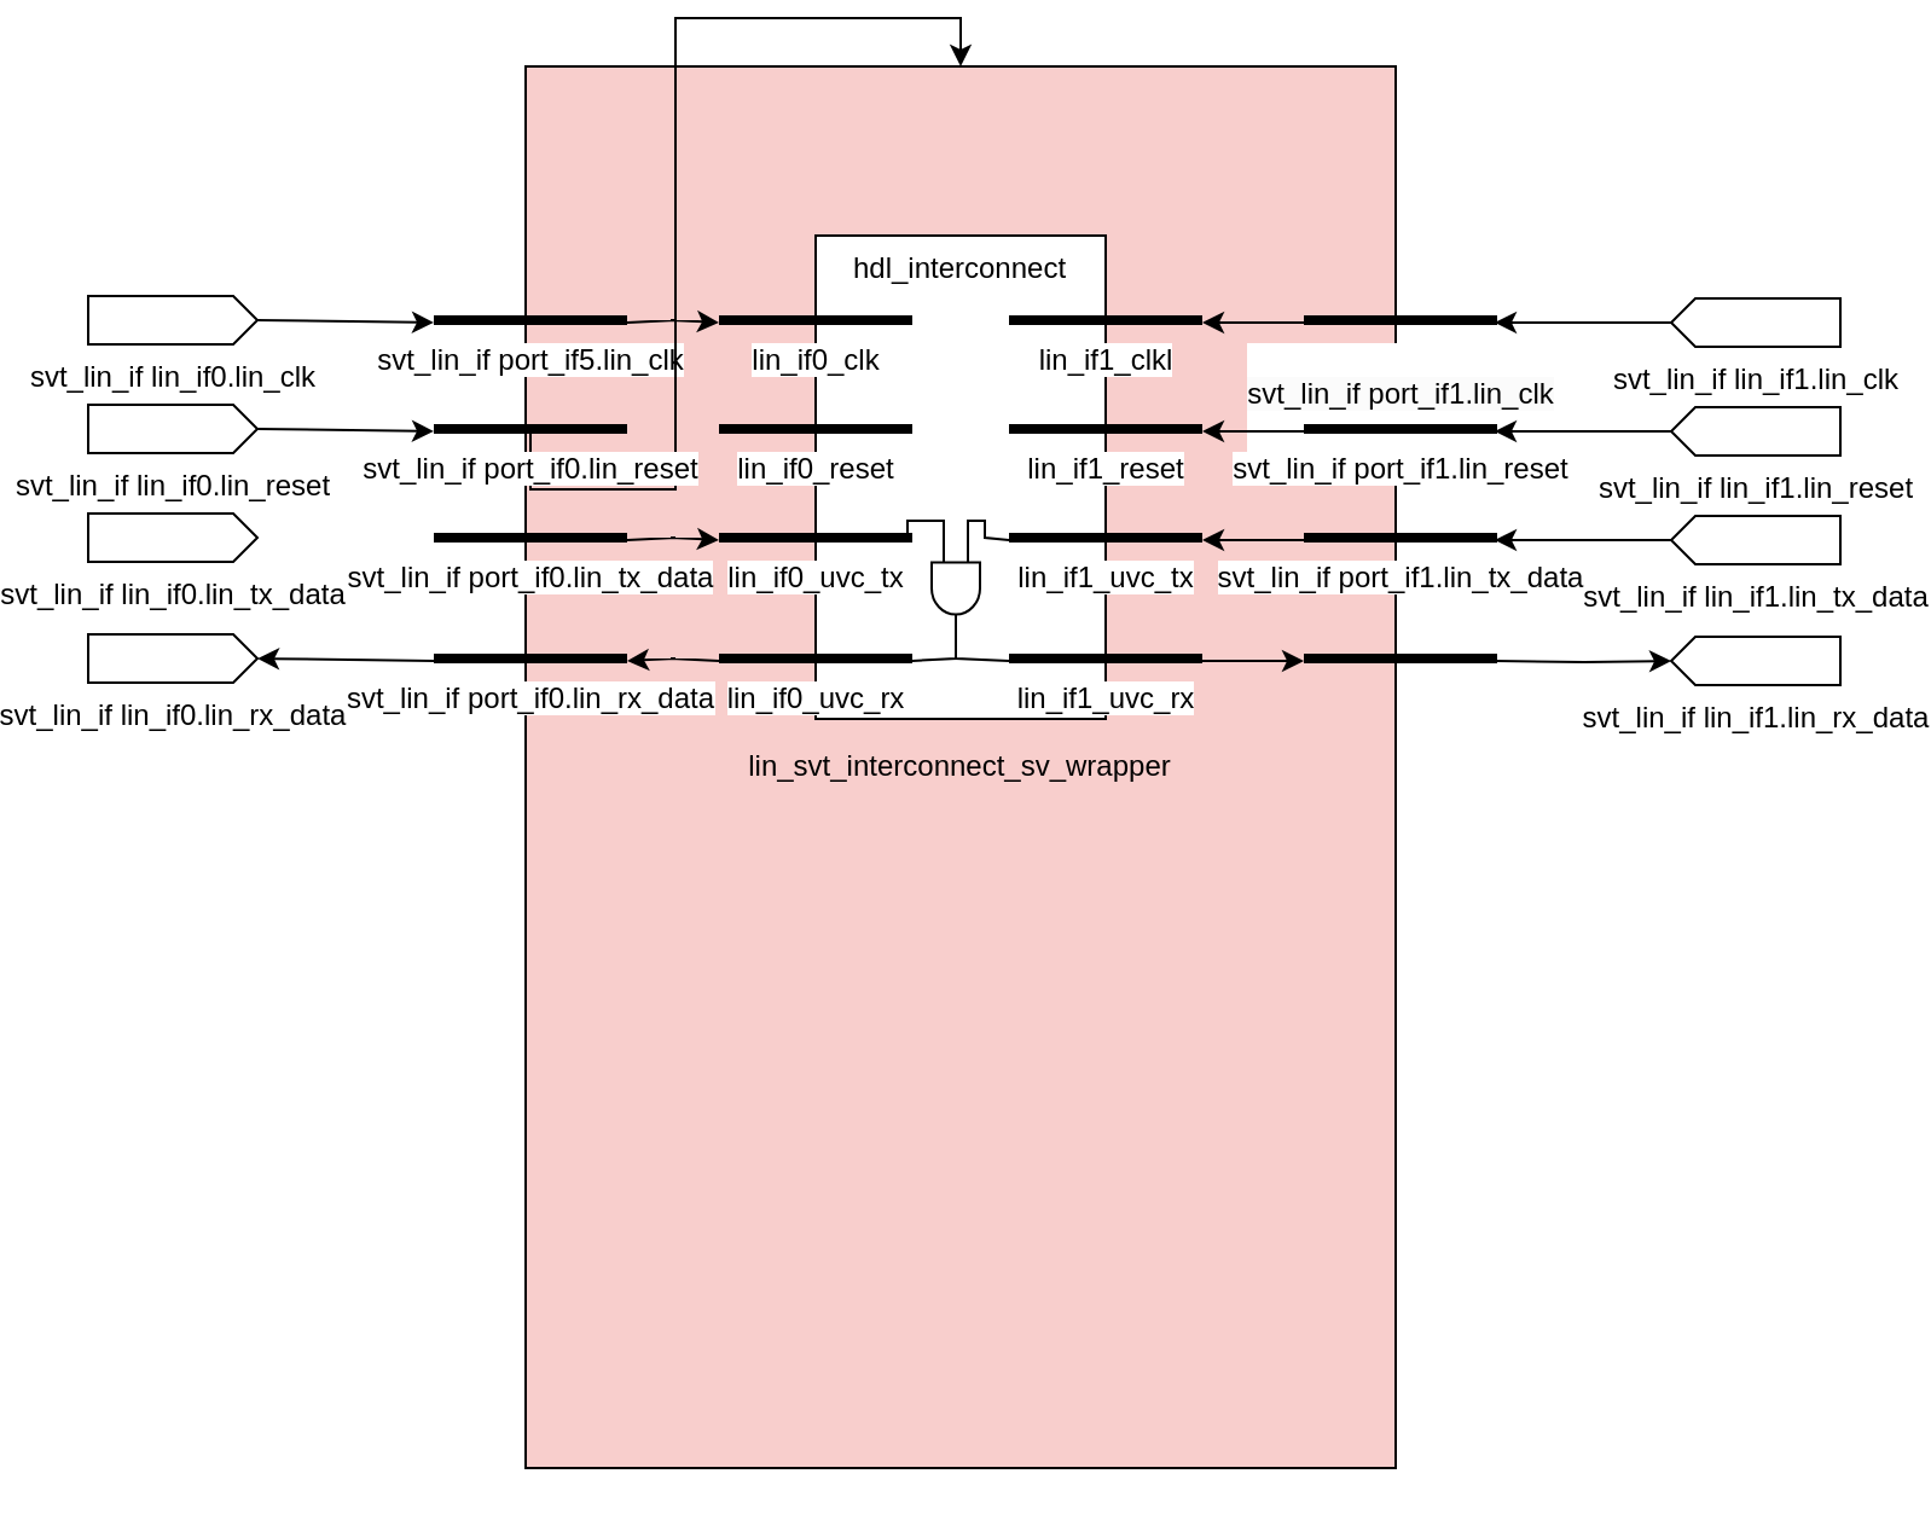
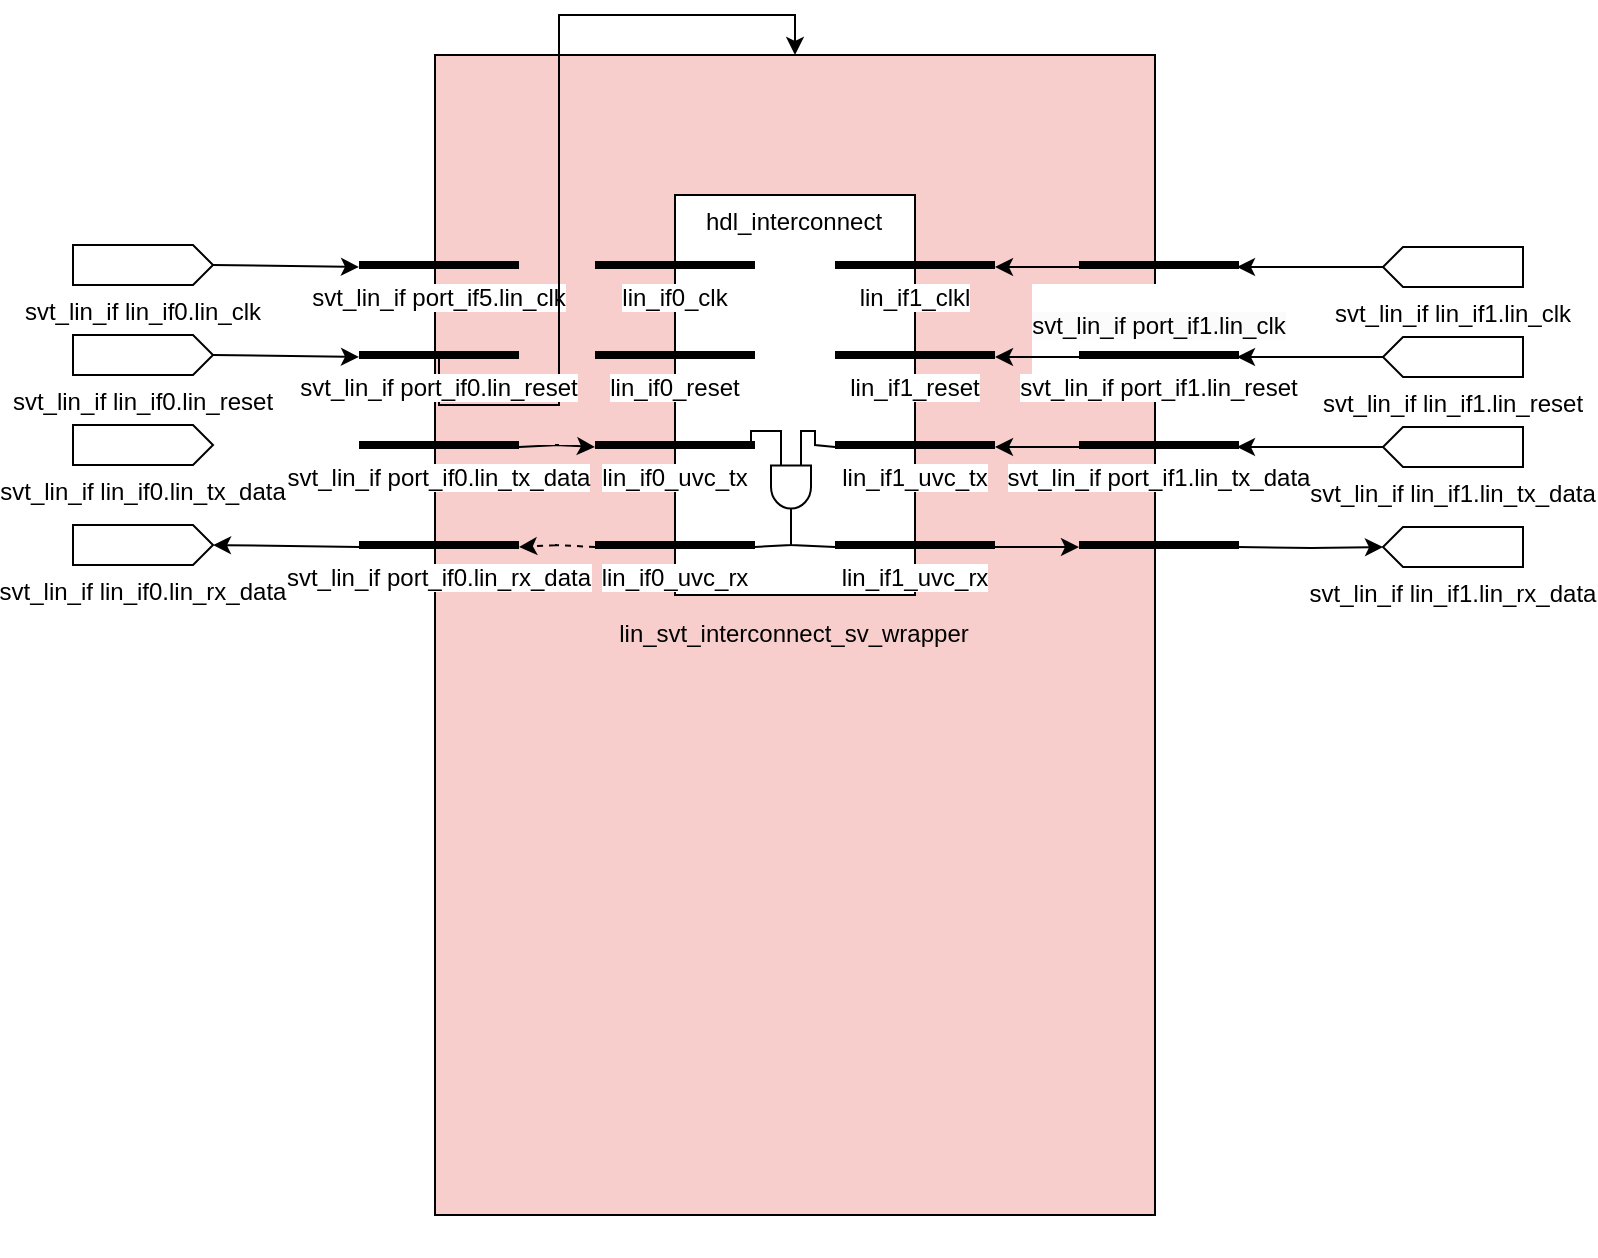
  <mxCell id="0" />
  <mxCell id="1" parent="0" />
  <mxCell id="2" style="edgeStyle=orthogonalEdgeStyle;rounded=0;orthogonalLoop=1;jettySize=auto;html=1;entryX=1;entryY=0.5;entryDx=0;entryDy=0;entryPerimeter=0;" edge="1" parent="1" source="12" target="26"><mxGeometry relative="1" as="geometry" /></mxCell>
  <mxCell id="3" value="lin_svt_interconnect_sv_wrapper" style="rounded=0;whiteSpace=wrap;html=1;fillColor=#f8cecc;" vertex="1" parent="1"><mxGeometry x="201" y="20" width="360" height="580" as="geometry" /></mxCell>
  <mxCell id="4" value="&lt;div style=&quot;&quot;&gt;&lt;span style=&quot;background-color: initial;&quot;&gt;hdl_interconnect&lt;/span&gt;&lt;/div&gt;" style="rounded=0;whiteSpace=wrap;html=1;align=center;verticalAlign=top;" vertex="1" parent="1"><mxGeometry x="321" y="90" width="120" height="200" as="geometry" /></mxCell>
- <mxCell id="5" style="edgeStyle=orthogonalEdgeStyle;rounded=0;orthogonalLoop=1;jettySize=auto;html=1;" edge="1" parent="1" source="6" target="35"><mxGeometry relative="1" as="geometry" /></mxCell>
  <mxCell id="6" value="svt_lin_if port_if5.lin_clk" style="line;strokeWidth=4;html=1;perimeter=backbonePerimeter;points=[];outlineConnect=0;" vertex="1" parent="1"><mxGeometry x="163" y="120" width="80" height="10" as="geometry" /></mxCell>
  <mxCell id="7" style="edgeStyle=orthogonalEdgeStyle;rounded=0;orthogonalLoop=1;jettySize=auto;html=1;" edge="1" parent="1" source="8" target="3"><mxGeometry relative="1" as="geometry" /></mxCell>
  <mxCell id="8" value="svt_lin_if port_if0.lin_reset" style="line;strokeWidth=4;html=1;perimeter=backbonePerimeter;points=[];outlineConnect=0;" vertex="1" parent="1"><mxGeometry x="163" y="165" width="80" height="10" as="geometry" /></mxCell>
  <mxCell id="9" style="edgeStyle=orthogonalEdgeStyle;rounded=0;orthogonalLoop=1;jettySize=auto;html=1;" edge="1" parent="1" source="10" target="37"><mxGeometry relative="1" as="geometry" /></mxCell>
  <mxCell id="10" value="svt_lin_if port_if0.lin_tx_data" style="line;strokeWidth=4;html=1;perimeter=backbonePerimeter;points=[];outlineConnect=0;" vertex="1" parent="1"><mxGeometry x="163" y="210" width="80" height="10" as="geometry" /></mxCell>
- <mxCell id="11" style="edgeStyle=orthogonalEdgeStyle;rounded=0;orthogonalLoop=1;jettySize=auto;html=1;" edge="1" parent="1" source="38" target="12"><mxGeometry relative="1" as="geometry" /></mxCell>
+ <mxCell id="11" style="edgeStyle=orthogonalEdgeStyle;rounded=0;orthogonalLoop=1;jettySize=auto;html=1;dashed=1;" edge="1" parent="1" source="38" target="12"><mxGeometry relative="1" as="geometry" /></mxCell>
  <mxCell id="12" value="svt_lin_if port_if0.lin_rx_data" style="line;strokeWidth=4;html=1;perimeter=backbonePerimeter;points=[];outlineConnect=0;" vertex="1" parent="1"><mxGeometry x="163" y="260" width="80" height="10" as="geometry" /></mxCell>
  <mxCell id="13" style="edgeStyle=orthogonalEdgeStyle;rounded=0;orthogonalLoop=1;jettySize=auto;html=1;" edge="1" parent="1" source="14" target="39"><mxGeometry relative="1" as="geometry" /></mxCell>
  <mxCell id="14" value="&#10;&lt;span style=&quot;color: rgb(0, 0, 0); font-family: Helvetica; font-size: 12px; font-style: normal; font-variant-ligatures: normal; font-variant-caps: normal; font-weight: 400; letter-spacing: normal; orphans: 2; text-align: center; text-indent: 0px; text-transform: none; widows: 2; word-spacing: 0px; -webkit-text-stroke-width: 0px; background-color: rgb(251, 251, 251); text-decoration-thickness: initial; text-decoration-style: initial; text-decoration-color: initial; float: none; display: inline !important;&quot;&gt;svt_lin_if port_if1.lin_clk&lt;/span&gt;&#10;&#10;" style="line;strokeWidth=4;html=1;perimeter=backbonePerimeter;points=[];outlineConnect=0;" vertex="1" parent="1"><mxGeometry x="523" y="120" width="80" height="10" as="geometry" /></mxCell>
  <mxCell id="15" style="edgeStyle=orthogonalEdgeStyle;rounded=0;orthogonalLoop=1;jettySize=auto;html=1;" edge="1" parent="1" source="16" target="40"><mxGeometry relative="1" as="geometry" /></mxCell>
  <mxCell id="16" value="svt_lin_if port_if1.lin_reset" style="line;strokeWidth=4;html=1;perimeter=backbonePerimeter;points=[];outlineConnect=0;" vertex="1" parent="1"><mxGeometry x="523" y="165" width="80" height="10" as="geometry" /></mxCell>
  <mxCell id="17" style="edgeStyle=orthogonalEdgeStyle;rounded=0;orthogonalLoop=1;jettySize=auto;html=1;" edge="1" parent="1" source="18" target="41"><mxGeometry relative="1" as="geometry" /></mxCell>
  <mxCell id="18" value="svt_lin_if port_if1.lin_tx_data" style="line;strokeWidth=4;html=1;perimeter=backbonePerimeter;points=[];outlineConnect=0;" vertex="1" parent="1"><mxGeometry x="523" y="210" width="80" height="10" as="geometry" /></mxCell>
  <mxCell id="19" style="edgeStyle=orthogonalEdgeStyle;rounded=0;orthogonalLoop=1;jettySize=auto;html=1;" edge="1" parent="1" source="42" target="20"><mxGeometry relative="1" as="geometry" /></mxCell>
  <mxCell id="20" value="" style="line;strokeWidth=4;html=1;perimeter=backbonePerimeter;points=[];outlineConnect=0;" vertex="1" parent="1"><mxGeometry x="523" y="260" width="80" height="10" as="geometry" /></mxCell>
  <mxCell id="21" style="edgeStyle=orthogonalEdgeStyle;rounded=0;orthogonalLoop=1;jettySize=auto;html=1;exitX=1;exitY=0.5;exitDx=0;exitDy=0;exitPerimeter=0;" edge="1" parent="1" source="22" target="6"><mxGeometry relative="1" as="geometry" /></mxCell>
  <mxCell id="22" value="svt_lin_if lin_if0.lin_clk" style="shape=mxgraph.arrows2.arrow;verticalLabelPosition=bottom;shadow=0;dashed=0;align=center;html=1;verticalAlign=top;strokeWidth=1;dy=0;dx=10;notch=0;" vertex="1" parent="1"><mxGeometry x="20" y="115" width="70" height="20" as="geometry" /></mxCell>
  <mxCell id="23" style="edgeStyle=orthogonalEdgeStyle;rounded=0;orthogonalLoop=1;jettySize=auto;html=1;exitX=1;exitY=0.5;exitDx=0;exitDy=0;exitPerimeter=0;" edge="1" parent="1" source="24" target="8"><mxGeometry relative="1" as="geometry" /></mxCell>
  <mxCell id="24" value="svt_lin_if lin_if0.lin_reset" style="shape=mxgraph.arrows2.arrow;verticalLabelPosition=bottom;shadow=0;dashed=0;align=center;html=1;verticalAlign=top;strokeWidth=1;dy=0;dx=10;notch=0;" vertex="1" parent="1"><mxGeometry x="20" y="160" width="70" height="20" as="geometry" /></mxCell>
  <mxCell id="25" value="svt_lin_if lin_if0.lin_tx_data" style="shape=mxgraph.arrows2.arrow;verticalLabelPosition=bottom;shadow=0;dashed=0;align=center;html=1;verticalAlign=top;strokeWidth=1;dy=0;dx=10;notch=0;" vertex="1" parent="1"><mxGeometry x="20" y="205" width="70" height="20" as="geometry" /></mxCell>
  <mxCell id="26" value="svt_lin_if lin_if0.lin_rx_data" style="shape=mxgraph.arrows2.arrow;verticalLabelPosition=bottom;shadow=0;dashed=0;align=center;html=1;verticalAlign=top;strokeWidth=1;dy=0;dx=10;notch=0;" vertex="1" parent="1"><mxGeometry x="20" y="255" width="70" height="20" as="geometry" /></mxCell>
  <mxCell id="27" style="edgeStyle=orthogonalEdgeStyle;rounded=0;orthogonalLoop=1;jettySize=auto;html=1;exitX=1;exitY=0.5;exitDx=0;exitDy=0;exitPerimeter=0;" edge="1" parent="1" source="28"><mxGeometry relative="1" as="geometry"><mxPoint x="602" y="126" as="targetPoint" /></mxGeometry></mxCell>
  <mxCell id="28" value="svt_lin_if lin_if1.lin_clk" style="shape=mxgraph.arrows2.arrow;verticalLabelPosition=bottom;shadow=0;dashed=0;align=center;html=1;verticalAlign=top;strokeWidth=1;dy=0;dx=10;notch=0;direction=west;" vertex="1" parent="1"><mxGeometry x="675" y="116" width="70" height="20" as="geometry" /></mxCell>
  <mxCell id="29" style="edgeStyle=orthogonalEdgeStyle;rounded=0;orthogonalLoop=1;jettySize=auto;html=1;exitX=1;exitY=0.5;exitDx=0;exitDy=0;exitPerimeter=0;" edge="1" parent="1" source="30"><mxGeometry relative="1" as="geometry"><mxPoint x="602" y="171" as="targetPoint" /></mxGeometry></mxCell>
  <mxCell id="30" value="svt_lin_if lin_if1.lin_reset" style="shape=mxgraph.arrows2.arrow;verticalLabelPosition=bottom;shadow=0;dashed=0;align=center;html=1;verticalAlign=top;strokeWidth=1;dy=0;dx=10;notch=0;direction=west;" vertex="1" parent="1"><mxGeometry x="675" y="161" width="70" height="20" as="geometry" /></mxCell>
  <mxCell id="31" style="edgeStyle=orthogonalEdgeStyle;rounded=0;orthogonalLoop=1;jettySize=auto;html=1;exitX=1;exitY=0.5;exitDx=0;exitDy=0;exitPerimeter=0;" edge="1" parent="1" source="32"><mxGeometry relative="1" as="geometry"><mxPoint x="602" y="216" as="targetPoint" /></mxGeometry></mxCell>
  <mxCell id="32" value="svt_lin_if lin_if1.lin_tx_data" style="shape=mxgraph.arrows2.arrow;verticalLabelPosition=bottom;shadow=0;dashed=0;align=center;html=1;verticalAlign=top;strokeWidth=1;dy=0;dx=10;notch=0;direction=west;" vertex="1" parent="1"><mxGeometry x="675" y="206" width="70" height="20" as="geometry" /></mxCell>
  <mxCell id="33" style="edgeStyle=orthogonalEdgeStyle;rounded=0;orthogonalLoop=1;jettySize=auto;html=1;exitX=1;exitY=0.5;exitDx=0;exitDy=0;exitPerimeter=0;entryX=1;entryY=0.5;entryDx=0;entryDy=0;entryPerimeter=0;" edge="1" parent="1" target="34"><mxGeometry relative="1" as="geometry"><mxPoint x="602" y="266" as="sourcePoint" /></mxGeometry></mxCell>
  <mxCell id="34" value="svt_lin_if lin_if1.lin_rx_data" style="shape=mxgraph.arrows2.arrow;verticalLabelPosition=bottom;shadow=0;dashed=0;align=center;html=1;verticalAlign=top;strokeWidth=1;dy=0;dx=10;notch=0;direction=west;" vertex="1" parent="1"><mxGeometry x="675" y="256" width="70" height="20" as="geometry" /></mxCell>
  <mxCell id="35" value="lin_if0_clk" style="line;strokeWidth=4;html=1;perimeter=backbonePerimeter;points=[];outlineConnect=0;" vertex="1" parent="1"><mxGeometry x="281" y="120" width="80" height="10" as="geometry" /></mxCell>
  <mxCell id="36" value="lin_if0_reset" style="line;strokeWidth=4;html=1;perimeter=backbonePerimeter;points=[];outlineConnect=0;" vertex="1" parent="1"><mxGeometry x="281" y="165" width="80" height="10" as="geometry" /></mxCell>
  <mxCell id="37" value="lin_if0_uvc_tx" style="line;strokeWidth=4;html=1;perimeter=backbonePerimeter;points=[];outlineConnect=0;" vertex="1" parent="1"><mxGeometry x="281" y="210" width="80" height="10" as="geometry" /></mxCell>
  <mxCell id="38" value="lin_if0_uvc_rx" style="line;strokeWidth=4;html=1;perimeter=backbonePerimeter;points=[];outlineConnect=0;" vertex="1" parent="1"><mxGeometry x="281" y="260" width="80" height="10" as="geometry" /></mxCell>
  <mxCell id="39" value="lin_if1_clkl" style="line;strokeWidth=4;html=1;perimeter=backbonePerimeter;points=[];outlineConnect=0;" vertex="1" parent="1"><mxGeometry x="401" y="120" width="80" height="10" as="geometry" /></mxCell>
  <mxCell id="40" value="lin_if1_reset" style="line;strokeWidth=4;html=1;perimeter=backbonePerimeter;points=[];outlineConnect=0;" vertex="1" parent="1"><mxGeometry x="401" y="165" width="80" height="10" as="geometry" /></mxCell>
  <mxCell id="41" value="lin_if1_uvc_tx" style="line;strokeWidth=4;html=1;perimeter=backbonePerimeter;points=[];outlineConnect=0;" vertex="1" parent="1"><mxGeometry x="401" y="210" width="80" height="10" as="geometry" /></mxCell>
  <mxCell id="42" value="lin_if1_uvc_rx" style="line;strokeWidth=4;html=1;perimeter=backbonePerimeter;points=[];outlineConnect=0;" vertex="1" parent="1"><mxGeometry x="401" y="260" width="80" height="10" as="geometry" /></mxCell>
  <mxCell id="43" value="" style="verticalLabelPosition=bottom;shadow=0;dashed=0;align=center;html=1;verticalAlign=top;shape=mxgraph.electrical.logic_gates.logic_gate;operation=and;rotation=90;" vertex="1" parent="1"><mxGeometry x="361" y="226" width="36" height="20" as="geometry" /></mxCell>
  <mxCell id="44" value="" style="endArrow=none;html=1;rounded=0;exitX=0;exitY=0.75;exitDx=0;exitDy=0;exitPerimeter=0;edgeStyle=orthogonalEdgeStyle;" edge="1" parent="1" source="43" target="37"><mxGeometry width="50" height="50" relative="1" as="geometry"><mxPoint x="357" y="260" as="sourcePoint" /><mxPoint x="407" y="210" as="targetPoint" /></mxGeometry></mxCell>
  <mxCell id="45" value="" style="endArrow=none;html=1;rounded=0;entryX=0;entryY=0.25;entryDx=0;entryDy=0;entryPerimeter=0;edgeStyle=orthogonalEdgeStyle;" edge="1" parent="1" source="41" target="43"><mxGeometry width="50" height="50" relative="1" as="geometry"><mxPoint x="307" y="240" as="sourcePoint" /><mxPoint x="357" y="190" as="targetPoint" /></mxGeometry></mxCell>
  <mxCell id="46" value="" style="endArrow=none;html=1;rounded=0;entryX=1;entryY=0.5;entryDx=0;entryDy=0;entryPerimeter=0;edgeStyle=orthogonalEdgeStyle;" edge="1" parent="1" source="38" target="43"><mxGeometry width="50" height="50" relative="1" as="geometry"><mxPoint x="307" y="240" as="sourcePoint" /><mxPoint x="357" y="190" as="targetPoint" /></mxGeometry></mxCell>
  <mxCell id="47" value="" style="endArrow=none;html=1;rounded=0;entryX=1;entryY=0.5;entryDx=0;entryDy=0;entryPerimeter=0;edgeStyle=orthogonalEdgeStyle;" edge="1" parent="1" source="42" target="43"><mxGeometry width="50" height="50" relative="1" as="geometry"><mxPoint x="307" y="240" as="sourcePoint" /><mxPoint x="357" y="190" as="targetPoint" /></mxGeometry></mxCell>
